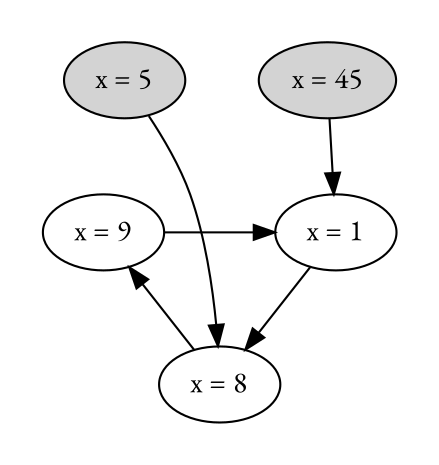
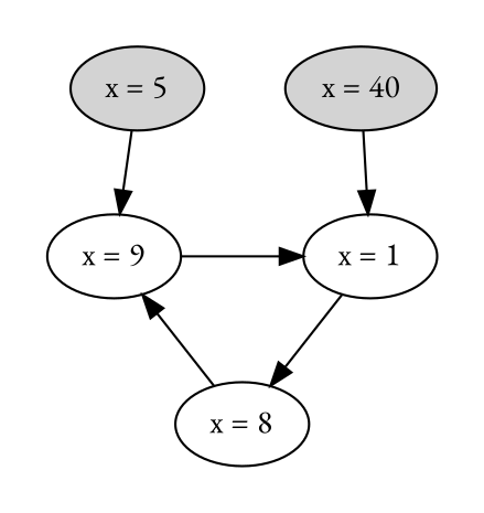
  strict digraph {
    fontname="EB Garamond"
    nodesep=0.35
    node [fontname="EB Garamond"]
    edge [color=black fontcolor=black fontname="EB Garamond"]
    n1 [label="x = 5" style=filled]
-   n2 [label="x = 45" style=filled]
+   n2 [label="x = 40" style=filled]
    n3 [label="x = 9"]
    n4 [label="x = 1"]
    n5 [label="x = 8"]
    subgraph cluster_1 {
      color=white
      subgraph sub_2 {
        color=white
        rank=same
        n1
        n2
      }
      subgraph sub_3 {
        color=white
        rank=same
        n3
        n4
      }
      subgraph sub_4 {
        color=white
        rank=same
        n5
      }
    }
-   n1 -> n5
+   n1 -> n3
    n2 -> n4
    n3 -> n4
    n4 -> n5
    n5 -> n3
  }
